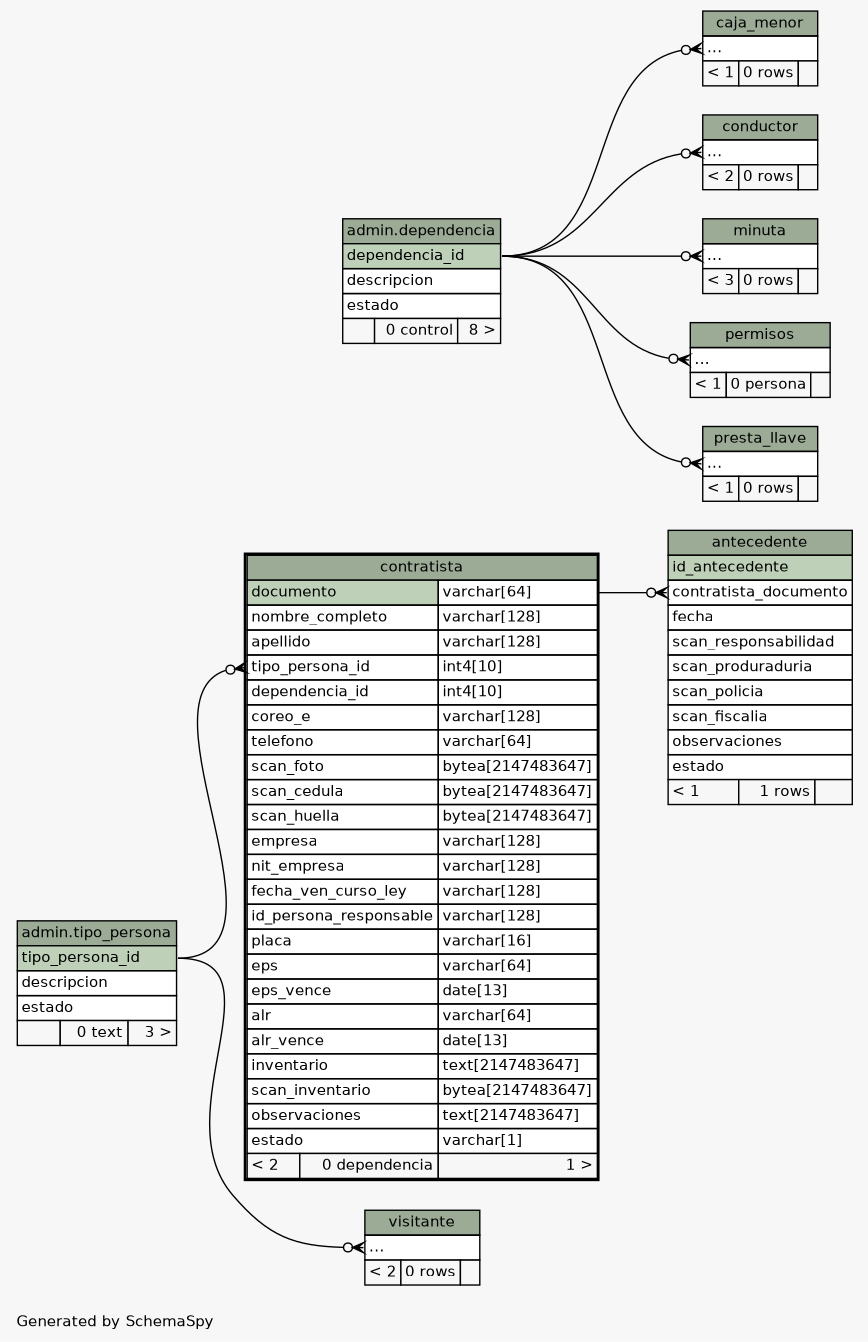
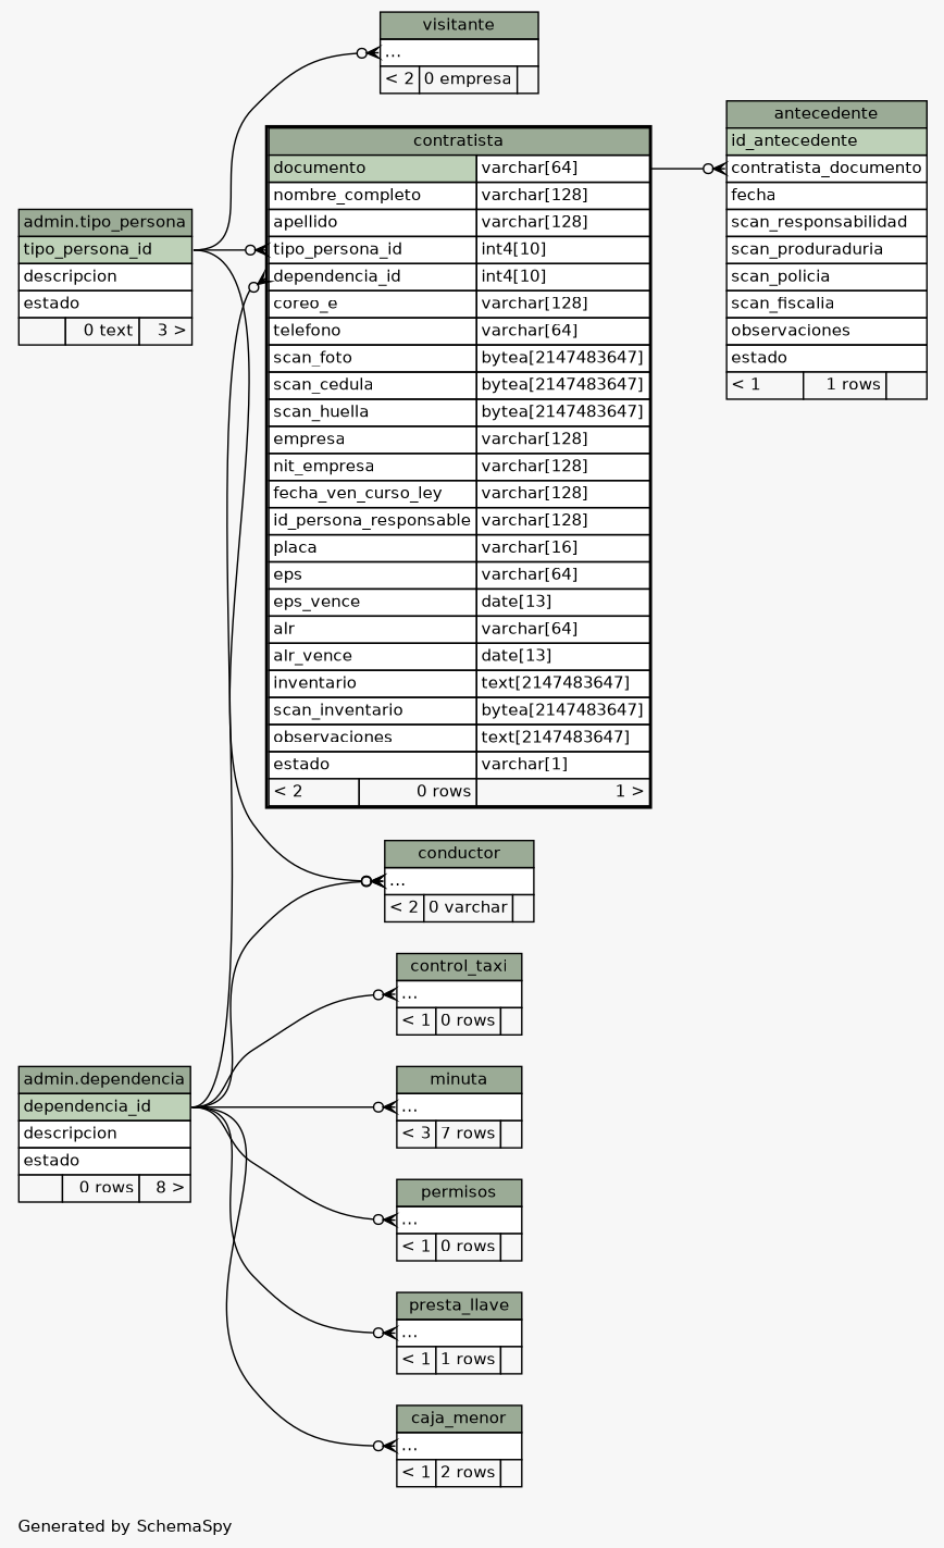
  digraph {
    bgcolor="#f7f7f7"
    fontname=Helvetica
    fontsize=11
    label="\nGenerated by SchemaSpy"
    labeljust=l
    nodesep=0.18
    rankdir=RL
    ranksep=0.46
    node [fontname=Helvetica fontsize=11 shape=plaintext]
    edge [arrowhead=none arrowsize=0.8 arrowtail=crowodot dir=back headport="dependencia_id:e" tailport="elipses:w"]
    n1 [label=<     <TABLE BORDER="0" CELLBORDER="1" CELLSPACING="0" BGCOLOR="#ffffff">       <TR><TD COLSPAN="3" BGCOLOR="#9bab96" ALIGN="CENTER">antecedente</TD></TR>       <TR><TD PORT="id_antecedente" COLSPAN="3" BGCOLOR="#bed1b8" ALIGN="LEFT">id_antecedente</TD></TR>       <TR><TD PORT="contratista_documento" COLSPAN="3" ALIGN="LEFT">contratista_documento</TD></TR>       <TR><TD PORT="fecha" COLSPAN="3" ALIGN="LEFT">fecha</TD></TR>       <TR><TD PORT="scan_responsabilidad" COLSPAN="3" ALIGN="LEFT">scan_responsabilidad</TD></TR>       <TR><TD PORT="scan_produraduria" COLSPAN="3" ALIGN="LEFT">scan_produraduria</TD></TR>       <TR><TD PORT="scan_policia" COLSPAN="3" ALIGN="LEFT">scan_policia</TD></TR>       <TR><TD PORT="scan_fiscalia" COLSPAN="3" ALIGN="LEFT">scan_fiscalia</TD></TR>       <TR><TD PORT="observaciones" COLSPAN="3" ALIGN="LEFT">observaciones</TD></TR>       <TR><TD PORT="estado" COLSPAN="3" ALIGN="LEFT">estado</TD></TR>       <TR><TD ALIGN="LEFT" BGCOLOR="#f7f7f7">&lt; 1</TD><TD ALIGN="RIGHT" BGCOLOR="#f7f7f7">1 rows</TD><TD ALIGN="RIGHT" BGCOLOR="#f7f7f7">  </TD></TR>     </TABLE>>]
-   n2 [label=<     <TABLE BORDER="2" CELLBORDER="1" CELLSPACING="0" BGCOLOR="#ffffff">       <TR><TD COLSPAN="3" BGCOLOR="#9bab96" ALIGN="CENTER">contratista</TD></TR>       <TR><TD PORT="documento" COLSPAN="2" BGCOLOR="#bed1b8" ALIGN="LEFT">documento</TD><TD PORT="documento.type" ALIGN="LEFT">varchar[64]</TD></TR>       <TR><TD PORT="nombre_completo" COLSPAN="2" ALIGN="LEFT">nombre_completo</TD><TD PORT="nombre_completo.type" ALIGN="LEFT">varchar[128]</TD></TR>       <TR><TD PORT="apellido" COLSPAN="2" ALIGN="LEFT">apellido</TD><TD PORT="apellido.type" ALIGN="LEFT">varchar[128]</TD></TR>       <TR><TD PORT="tipo_persona_id" COLSPAN="2" ALIGN="LEFT">tipo_persona_id</TD><TD PORT="tipo_persona_id.type" ALIGN="LEFT">int4[10]</TD></TR>       <TR><TD PORT="dependencia_id" COLSPAN="2" ALIGN="LEFT">dependencia_id</TD><TD PORT="dependencia_id.type" ALIGN="LEFT">int4[10]</TD></TR>       <TR><TD PORT="coreo_e" COLSPAN="2" ALIGN="LEFT">coreo_e</TD><TD PORT="coreo_e.type" ALIGN="LEFT">varchar[128]</TD></TR>       <TR><TD PORT="telefono" COLSPAN="2" ALIGN="LEFT">telefono</TD><TD PORT="telefono.type" ALIGN="LEFT">varchar[64]</TD></TR>       <TR><TD PORT="scan_foto" COLSPAN="2" ALIGN="LEFT">scan_foto</TD><TD PORT="scan_foto.type" ALIGN="LEFT">bytea[2147483647]</TD></TR>       <TR><TD PORT="scan_cedula" COLSPAN="2" ALIGN="LEFT">scan_cedula</TD><TD PORT="scan_cedula.type" ALIGN="LEFT">bytea[2147483647]</TD></TR>       <TR><TD PORT="scan_huella" COLSPAN="2" ALIGN="LEFT">scan_huella</TD><TD PORT="scan_huella.type" ALIGN="LEFT">bytea[2147483647]</TD></TR>       <TR><TD PORT="empresa" COLSPAN="2" ALIGN="LEFT">empresa</TD><TD PORT="empresa.type" ALIGN="LEFT">varchar[128]</TD></TR>       <TR><TD PORT="nit_empresa" COLSPAN="2" ALIGN="LEFT">nit_empresa</TD><TD PORT="nit_empresa.type" ALIGN="LEFT">varchar[128]</TD></TR>       <TR><TD PORT="fecha_ven_curso_ley" COLSPAN="2" ALIGN="LEFT">fecha_ven_curso_ley</TD><TD PORT="fecha_ven_curso_ley.type" ALIGN="LEFT">varchar[128]</TD></TR>       <TR><TD PORT="id_persona_responsable" COLSPAN="2" ALIGN="LEFT">id_persona_responsable</TD><TD PORT="id_persona_responsable.type" ALIGN="LEFT">varchar[128]</TD></TR>       <TR><TD PORT="placa" COLSPAN="2" ALIGN="LEFT">placa</TD><TD PORT="placa.type" ALIGN="LEFT">varchar[16]</TD></TR>       <TR><TD PORT="eps" COLSPAN="2" ALIGN="LEFT">eps</TD><TD PORT="eps.type" ALIGN="LEFT">varchar[64]</TD></TR>       <TR><TD PORT="eps_vence" COLSPAN="2" ALIGN="LEFT">eps_vence</TD><TD PORT="eps_vence.type" ALIGN="LEFT">date[13]</TD></TR>       <TR><TD PORT="alr" COLSPAN="2" ALIGN="LEFT">alr</TD><TD PORT="alr.type" ALIGN="LEFT">varchar[64]</TD></TR>       <TR><TD PORT="alr_vence" COLSPAN="2" ALIGN="LEFT">alr_vence</TD><TD PORT="alr_vence.type" ALIGN="LEFT">date[13]</TD></TR>       <TR><TD PORT="inventario" COLSPAN="2" ALIGN="LEFT">inventario</TD><TD PORT="inventario.type" ALIGN="LEFT">text[2147483647]</TD></TR>       <TR><TD PORT="scan_inventario" COLSPAN="2" ALIGN="LEFT">scan_inventario</TD><TD PORT="scan_inventario.type" ALIGN="LEFT">bytea[2147483647]</TD></TR>       <TR><TD PORT="observaciones" COLSPAN="2" ALIGN="LEFT">observaciones</TD><TD PORT="observaciones.type" ALIGN="LEFT">text[2147483647]</TD></TR>       <TR><TD PORT="estado" COLSPAN="2" ALIGN="LEFT">estado</TD><TD PORT="estado.type" ALIGN="LEFT">varchar[1]</TD></TR>       <TR><TD ALIGN="LEFT" BGCOLOR="#f7f7f7">&lt; 2</TD><TD ALIGN="RIGHT" BGCOLOR="#f7f7f7">0 dependencia</TD><TD ALIGN="RIGHT" BGCOLOR="#f7f7f7">1 &gt;</TD></TR>     </TABLE>>]
-   n3 [label=<     <TABLE BORDER="0" CELLBORDER="1" CELLSPACING="0" BGCOLOR="#ffffff">       <TR><TD COLSPAN="3" BGCOLOR="#9bab96" ALIGN="CENTER">admin.dependencia</TD></TR>       <TR><TD PORT="dependencia_id" COLSPAN="3" BGCOLOR="#bed1b8" ALIGN="LEFT">dependencia_id</TD></TR>       <TR><TD PORT="descripcion" COLSPAN="3" ALIGN="LEFT">descripcion</TD></TR>       <TR><TD PORT="estado" COLSPAN="3" ALIGN="LEFT">estado</TD></TR>       <TR><TD ALIGN="LEFT" BGCOLOR="#f7f7f7">  </TD><TD ALIGN="RIGHT" BGCOLOR="#f7f7f7">0 control</TD><TD ALIGN="RIGHT" BGCOLOR="#f7f7f7">8 &gt;</TD></TR>     </TABLE>>]
+   n2 [label=<     <TABLE BORDER="2" CELLBORDER="1" CELLSPACING="0" BGCOLOR="#ffffff">       <TR><TD COLSPAN="3" BGCOLOR="#9bab96" ALIGN="CENTER">contratista</TD></TR>       <TR><TD PORT="documento" COLSPAN="2" BGCOLOR="#bed1b8" ALIGN="LEFT">documento</TD><TD PORT="documento.type" ALIGN="LEFT">varchar[64]</TD></TR>       <TR><TD PORT="nombre_completo" COLSPAN="2" ALIGN="LEFT">nombre_completo</TD><TD PORT="nombre_completo.type" ALIGN="LEFT">varchar[128]</TD></TR>       <TR><TD PORT="apellido" COLSPAN="2" ALIGN="LEFT">apellido</TD><TD PORT="apellido.type" ALIGN="LEFT">varchar[128]</TD></TR>       <TR><TD PORT="tipo_persona_id" COLSPAN="2" ALIGN="LEFT">tipo_persona_id</TD><TD PORT="tipo_persona_id.type" ALIGN="LEFT">int4[10]</TD></TR>       <TR><TD PORT="dependencia_id" COLSPAN="2" ALIGN="LEFT">dependencia_id</TD><TD PORT="dependencia_id.type" ALIGN="LEFT">int4[10]</TD></TR>       <TR><TD PORT="coreo_e" COLSPAN="2" ALIGN="LEFT">coreo_e</TD><TD PORT="coreo_e.type" ALIGN="LEFT">varchar[128]</TD></TR>       <TR><TD PORT="telefono" COLSPAN="2" ALIGN="LEFT">telefono</TD><TD PORT="telefono.type" ALIGN="LEFT">varchar[64]</TD></TR>       <TR><TD PORT="scan_foto" COLSPAN="2" ALIGN="LEFT">scan_foto</TD><TD PORT="scan_foto.type" ALIGN="LEFT">bytea[2147483647]</TD></TR>       <TR><TD PORT="scan_cedula" COLSPAN="2" ALIGN="LEFT">scan_cedula</TD><TD PORT="scan_cedula.type" ALIGN="LEFT">bytea[2147483647]</TD></TR>       <TR><TD PORT="scan_huella" COLSPAN="2" ALIGN="LEFT">scan_huella</TD><TD PORT="scan_huella.type" ALIGN="LEFT">bytea[2147483647]</TD></TR>       <TR><TD PORT="empresa" COLSPAN="2" ALIGN="LEFT">empresa</TD><TD PORT="empresa.type" ALIGN="LEFT">varchar[128]</TD></TR>       <TR><TD PORT="nit_empresa" COLSPAN="2" ALIGN="LEFT">nit_empresa</TD><TD PORT="nit_empresa.type" ALIGN="LEFT">varchar[128]</TD></TR>       <TR><TD PORT="fecha_ven_curso_ley" COLSPAN="2" ALIGN="LEFT">fecha_ven_curso_ley</TD><TD PORT="fecha_ven_curso_ley.type" ALIGN="LEFT">varchar[128]</TD></TR>       <TR><TD PORT="id_persona_responsable" COLSPAN="2" ALIGN="LEFT">id_persona_responsable</TD><TD PORT="id_persona_responsable.type" ALIGN="LEFT">varchar[128]</TD></TR>       <TR><TD PORT="placa" COLSPAN="2" ALIGN="LEFT">placa</TD><TD PORT="placa.type" ALIGN="LEFT">varchar[16]</TD></TR>       <TR><TD PORT="eps" COLSPAN="2" ALIGN="LEFT">eps</TD><TD PORT="eps.type" ALIGN="LEFT">varchar[64]</TD></TR>       <TR><TD PORT="eps_vence" COLSPAN="2" ALIGN="LEFT">eps_vence</TD><TD PORT="eps_vence.type" ALIGN="LEFT">date[13]</TD></TR>       <TR><TD PORT="alr" COLSPAN="2" ALIGN="LEFT">alr</TD><TD PORT="alr.type" ALIGN="LEFT">varchar[64]</TD></TR>       <TR><TD PORT="alr_vence" COLSPAN="2" ALIGN="LEFT">alr_vence</TD><TD PORT="alr_vence.type" ALIGN="LEFT">date[13]</TD></TR>       <TR><TD PORT="inventario" COLSPAN="2" ALIGN="LEFT">inventario</TD><TD PORT="inventario.type" ALIGN="LEFT">text[2147483647]</TD></TR>       <TR><TD PORT="scan_inventario" COLSPAN="2" ALIGN="LEFT">scan_inventario</TD><TD PORT="scan_inventario.type" ALIGN="LEFT">bytea[2147483647]</TD></TR>       <TR><TD PORT="observaciones" COLSPAN="2" ALIGN="LEFT">observaciones</TD><TD PORT="observaciones.type" ALIGN="LEFT">text[2147483647]</TD></TR>       <TR><TD PORT="estado" COLSPAN="2" ALIGN="LEFT">estado</TD><TD PORT="estado.type" ALIGN="LEFT">varchar[1]</TD></TR>       <TR><TD ALIGN="LEFT" BGCOLOR="#f7f7f7">&lt; 2</TD><TD ALIGN="RIGHT" BGCOLOR="#f7f7f7">0 rows</TD><TD ALIGN="RIGHT" BGCOLOR="#f7f7f7">1 &gt;</TD></TR>     </TABLE>>]
+   n3 [label=<     <TABLE BORDER="0" CELLBORDER="1" CELLSPACING="0" BGCOLOR="#ffffff">       <TR><TD COLSPAN="3" BGCOLOR="#9bab96" ALIGN="CENTER">admin.dependencia</TD></TR>       <TR><TD PORT="dependencia_id" COLSPAN="3" BGCOLOR="#bed1b8" ALIGN="LEFT">dependencia_id</TD></TR>       <TR><TD PORT="descripcion" COLSPAN="3" ALIGN="LEFT">descripcion</TD></TR>       <TR><TD PORT="estado" COLSPAN="3" ALIGN="LEFT">estado</TD></TR>       <TR><TD ALIGN="LEFT" BGCOLOR="#f7f7f7">  </TD><TD ALIGN="RIGHT" BGCOLOR="#f7f7f7">0 rows</TD><TD ALIGN="RIGHT" BGCOLOR="#f7f7f7">8 &gt;</TD></TR>     </TABLE>>]
    n4 [label=<     <TABLE BORDER="0" CELLBORDER="1" CELLSPACING="0" BGCOLOR="#ffffff">       <TR><TD COLSPAN="3" BGCOLOR="#9bab96" ALIGN="CENTER">admin.tipo_persona</TD></TR>       <TR><TD PORT="tipo_persona_id" COLSPAN="3" BGCOLOR="#bed1b8" ALIGN="LEFT">tipo_persona_id</TD></TR>       <TR><TD PORT="descripcion" COLSPAN="3" ALIGN="LEFT">descripcion</TD></TR>       <TR><TD PORT="estado" COLSPAN="3" ALIGN="LEFT">estado</TD></TR>       <TR><TD ALIGN="LEFT" BGCOLOR="#f7f7f7">  </TD><TD ALIGN="RIGHT" BGCOLOR="#f7f7f7">0 text</TD><TD ALIGN="RIGHT" BGCOLOR="#f7f7f7">3 &gt;</TD></TR>     </TABLE>>]
-   n5 [label=<     <TABLE BORDER="0" CELLBORDER="1" CELLSPACING="0" BGCOLOR="#ffffff">       <TR><TD COLSPAN="3" BGCOLOR="#9bab96" ALIGN="CENTER">caja_menor</TD></TR>       <TR><TD PORT="elipses" COLSPAN="3" ALIGN="LEFT">...</TD></TR>       <TR><TD ALIGN="LEFT" BGCOLOR="#f7f7f7">&lt; 1</TD><TD ALIGN="RIGHT" BGCOLOR="#f7f7f7">0 rows</TD><TD ALIGN="RIGHT" BGCOLOR="#f7f7f7">  </TD></TR>     </TABLE>>]
-   n6 [label=<     <TABLE BORDER="0" CELLBORDER="1" CELLSPACING="0" BGCOLOR="#ffffff">       <TR><TD COLSPAN="3" BGCOLOR="#9bab96" ALIGN="CENTER">conductor</TD></TR>       <TR><TD PORT="elipses" COLSPAN="3" ALIGN="LEFT">...</TD></TR>       <TR><TD ALIGN="LEFT" BGCOLOR="#f7f7f7">&lt; 2</TD><TD ALIGN="RIGHT" BGCOLOR="#f7f7f7">0 rows</TD><TD ALIGN="RIGHT" BGCOLOR="#f7f7f7">  </TD></TR>     </TABLE>>]
-   n8 [label=<     <TABLE BORDER="0" CELLBORDER="1" CELLSPACING="0" BGCOLOR="#ffffff">       <TR><TD COLSPAN="3" BGCOLOR="#9bab96" ALIGN="CENTER">minuta</TD></TR>       <TR><TD PORT="elipses" COLSPAN="3" ALIGN="LEFT">...</TD></TR>       <TR><TD ALIGN="LEFT" BGCOLOR="#f7f7f7">&lt; 3</TD><TD ALIGN="RIGHT" BGCOLOR="#f7f7f7">0 rows</TD><TD ALIGN="RIGHT" BGCOLOR="#f7f7f7">  </TD></TR>     </TABLE>>]
-   n9 [label=<     <TABLE BORDER="0" CELLBORDER="1" CELLSPACING="0" BGCOLOR="#ffffff">       <TR><TD COLSPAN="3" BGCOLOR="#9bab96" ALIGN="CENTER">permisos</TD></TR>       <TR><TD PORT="elipses" COLSPAN="3" ALIGN="LEFT">...</TD></TR>       <TR><TD ALIGN="LEFT" BGCOLOR="#f7f7f7">&lt; 1</TD><TD ALIGN="RIGHT" BGCOLOR="#f7f7f7">0 persona</TD><TD ALIGN="RIGHT" BGCOLOR="#f7f7f7">  </TD></TR>     </TABLE>>]
-   n10 [label=<     <TABLE BORDER="0" CELLBORDER="1" CELLSPACING="0" BGCOLOR="#ffffff">       <TR><TD COLSPAN="3" BGCOLOR="#9bab96" ALIGN="CENTER">presta_llave</TD></TR>       <TR><TD PORT="elipses" COLSPAN="3" ALIGN="LEFT">...</TD></TR>       <TR><TD ALIGN="LEFT" BGCOLOR="#f7f7f7">&lt; 1</TD><TD ALIGN="RIGHT" BGCOLOR="#f7f7f7">0 rows</TD><TD ALIGN="RIGHT" BGCOLOR="#f7f7f7">  </TD></TR>     </TABLE>>]
-   n11 [label=<     <TABLE BORDER="0" CELLBORDER="1" CELLSPACING="0" BGCOLOR="#ffffff">       <TR><TD COLSPAN="3" BGCOLOR="#9bab96" ALIGN="CENTER">visitante</TD></TR>       <TR><TD PORT="elipses" COLSPAN="3" ALIGN="LEFT">...</TD></TR>       <TR><TD ALIGN="LEFT" BGCOLOR="#f7f7f7">&lt; 2</TD><TD ALIGN="RIGHT" BGCOLOR="#f7f7f7">0 rows</TD><TD ALIGN="RIGHT" BGCOLOR="#f7f7f7">  </TD></TR>     </TABLE>>]
+   n5 [label=<     <TABLE BORDER="0" CELLBORDER="1" CELLSPACING="0" BGCOLOR="#ffffff">       <TR><TD COLSPAN="3" BGCOLOR="#9bab96" ALIGN="CENTER">caja_menor</TD></TR>       <TR><TD PORT="elipses" COLSPAN="3" ALIGN="LEFT">...</TD></TR>       <TR><TD ALIGN="LEFT" BGCOLOR="#f7f7f7">&lt; 1</TD><TD ALIGN="RIGHT" BGCOLOR="#f7f7f7">2 rows</TD><TD ALIGN="RIGHT" BGCOLOR="#f7f7f7">  </TD></TR>     </TABLE>>]
+   n6 [label=<     <TABLE BORDER="0" CELLBORDER="1" CELLSPACING="0" BGCOLOR="#ffffff">       <TR><TD COLSPAN="3" BGCOLOR="#9bab96" ALIGN="CENTER">conductor</TD></TR>       <TR><TD PORT="elipses" COLSPAN="3" ALIGN="LEFT">...</TD></TR>       <TR><TD ALIGN="LEFT" BGCOLOR="#f7f7f7">&lt; 2</TD><TD ALIGN="RIGHT" BGCOLOR="#f7f7f7">0 varchar</TD><TD ALIGN="RIGHT" BGCOLOR="#f7f7f7">  </TD></TR>     </TABLE>>]
+   n7 [label=<     <TABLE BORDER="0" CELLBORDER="1" CELLSPACING="0" BGCOLOR="#ffffff">       <TR><TD COLSPAN="3" BGCOLOR="#9bab96" ALIGN="CENTER">control_taxi</TD></TR>       <TR><TD PORT="elipses" COLSPAN="3" ALIGN="LEFT">...</TD></TR>       <TR><TD ALIGN="LEFT" BGCOLOR="#f7f7f7">&lt; 1</TD><TD ALIGN="RIGHT" BGCOLOR="#f7f7f7">0 rows</TD><TD ALIGN="RIGHT" BGCOLOR="#f7f7f7">  </TD></TR>     </TABLE>>]
+   n8 [label=<     <TABLE BORDER="0" CELLBORDER="1" CELLSPACING="0" BGCOLOR="#ffffff">       <TR><TD COLSPAN="3" BGCOLOR="#9bab96" ALIGN="CENTER">minuta</TD></TR>       <TR><TD PORT="elipses" COLSPAN="3" ALIGN="LEFT">...</TD></TR>       <TR><TD ALIGN="LEFT" BGCOLOR="#f7f7f7">&lt; 3</TD><TD ALIGN="RIGHT" BGCOLOR="#f7f7f7">7 rows</TD><TD ALIGN="RIGHT" BGCOLOR="#f7f7f7">  </TD></TR>     </TABLE>>]
+   n9 [label=<     <TABLE BORDER="0" CELLBORDER="1" CELLSPACING="0" BGCOLOR="#ffffff">       <TR><TD COLSPAN="3" BGCOLOR="#9bab96" ALIGN="CENTER">permisos</TD></TR>       <TR><TD PORT="elipses" COLSPAN="3" ALIGN="LEFT">...</TD></TR>       <TR><TD ALIGN="LEFT" BGCOLOR="#f7f7f7">&lt; 1</TD><TD ALIGN="RIGHT" BGCOLOR="#f7f7f7">0 rows</TD><TD ALIGN="RIGHT" BGCOLOR="#f7f7f7">  </TD></TR>     </TABLE>>]
+   n10 [label=<     <TABLE BORDER="0" CELLBORDER="1" CELLSPACING="0" BGCOLOR="#ffffff">       <TR><TD COLSPAN="3" BGCOLOR="#9bab96" ALIGN="CENTER">presta_llave</TD></TR>       <TR><TD PORT="elipses" COLSPAN="3" ALIGN="LEFT">...</TD></TR>       <TR><TD ALIGN="LEFT" BGCOLOR="#f7f7f7">&lt; 1</TD><TD ALIGN="RIGHT" BGCOLOR="#f7f7f7">1 rows</TD><TD ALIGN="RIGHT" BGCOLOR="#f7f7f7">  </TD></TR>     </TABLE>>]
+   n11 [label=<     <TABLE BORDER="0" CELLBORDER="1" CELLSPACING="0" BGCOLOR="#ffffff">       <TR><TD COLSPAN="3" BGCOLOR="#9bab96" ALIGN="CENTER">visitante</TD></TR>       <TR><TD PORT="elipses" COLSPAN="3" ALIGN="LEFT">...</TD></TR>       <TR><TD ALIGN="LEFT" BGCOLOR="#f7f7f7">&lt; 2</TD><TD ALIGN="RIGHT" BGCOLOR="#f7f7f7">0 empresa</TD><TD ALIGN="RIGHT" BGCOLOR="#f7f7f7">  </TD></TR>     </TABLE>>]
    n1 -> n2 [headport="documento.type:e" tailport="contratista_documento:w"]
+   n2 -> n3 [tailport="dependencia_id:w"]
    n2 -> n4 [headport="tipo_persona_id:e" tailport="tipo_persona_id:w"]
    n5 -> n3
    n6 -> n3
+   n6 -> n4 [headport="tipo_persona_id:e"]
+   n7 -> n3
    n8 -> n3
    n9 -> n3
    n10 -> n3
    n11 -> n4 [headport="tipo_persona_id:e"]
  }
